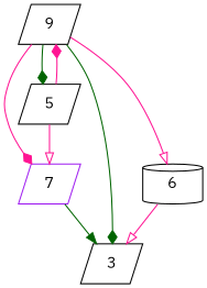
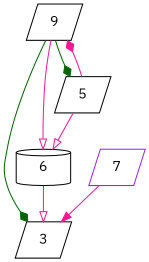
  strict digraph {
    fontname="IBM Plex Mono"
    node [color=black fontname="IBM Plex Mono" shape=parallelogram]
    edge [arrowhead=diamond color=deeppink fontname="IBM Plex Mono"]
    n1 [label=9]
    n2 [color=purple label=7]
    3
    6 [shape=cylinder]
    5
-   n1 -> n2
    n1 -> 3 [color=darkgreen]
    n1 -> 6 [arrowhead=onormal]
    n1 -> 5 [color=darkgreen]
-   n2 -> 3 [arrowhead=normal color=darkgreen]
+   n2 -> 3 [arrowhead=normal]
    6 -> 3 [arrowhead=onormal]
    5 -> n1
-   5 -> n2 [arrowhead=onormal]
+   5 -> 6 [arrowhead=onormal]
  }
